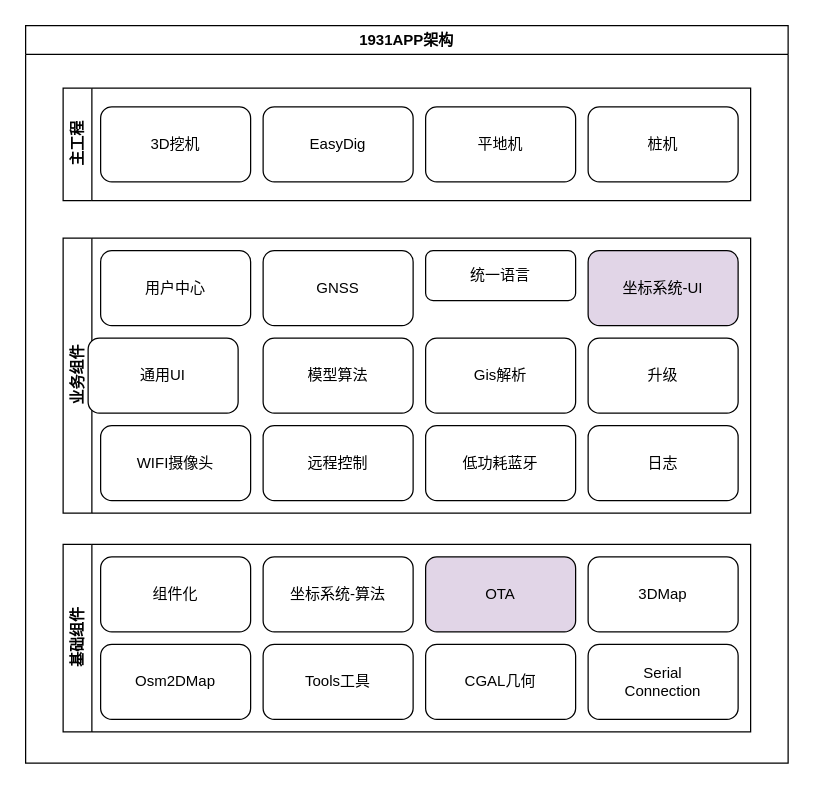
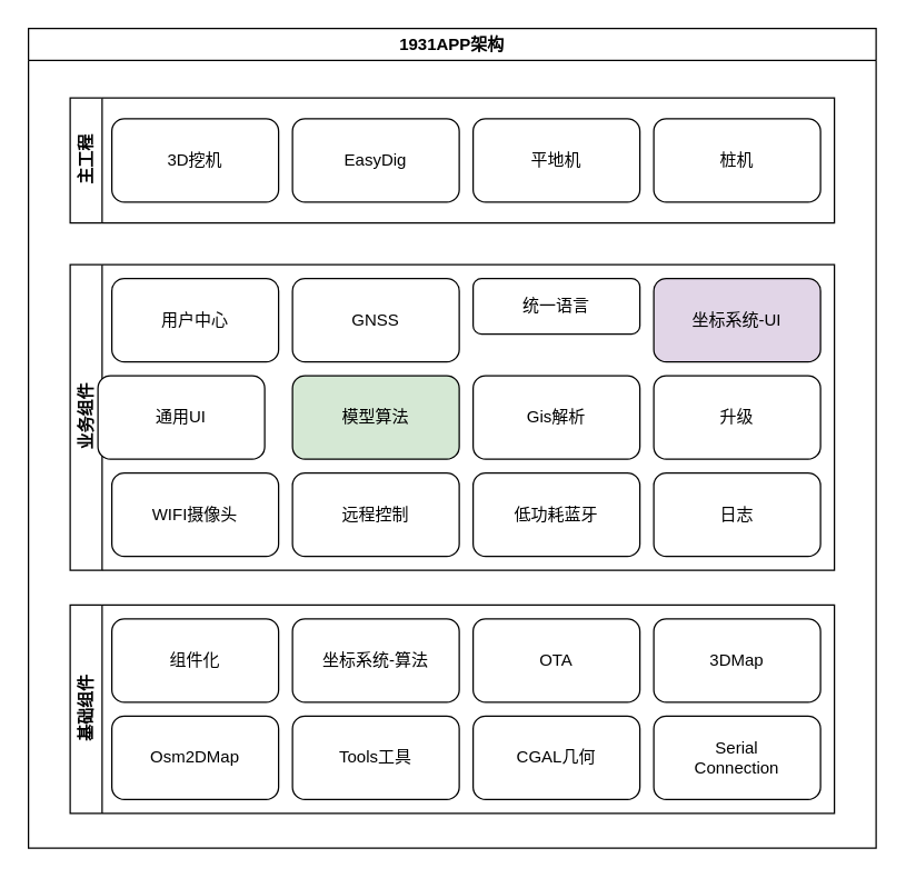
  <mxCell id="0" />
  <mxCell id="1" parent="0" />
  <mxCell id="2" value="1931APP架构" style="swimlane;whiteSpace=wrap;html=1;" vertex="1" parent="1"><mxGeometry x="20" y="20" width="610" height="590" as="geometry" /></mxCell>
  <mxCell id="3" value="主工程" style="swimlane;horizontal=0;whiteSpace=wrap;html=1;" vertex="1" parent="2"><mxGeometry x="30" y="50" width="550" height="90" as="geometry" /></mxCell>
  <mxCell id="4" value="3D挖机" style="rounded=1;whiteSpace=wrap;html=1;" vertex="1" parent="3"><mxGeometry x="30" y="15" width="120" height="60" as="geometry" /></mxCell>
  <mxCell id="5" value="EasyDig" style="rounded=1;whiteSpace=wrap;html=1;" vertex="1" parent="3"><mxGeometry x="160" y="15" width="120" height="60" as="geometry" /></mxCell>
  <mxCell id="6" value="平地机" style="rounded=1;whiteSpace=wrap;html=1;" vertex="1" parent="3"><mxGeometry x="290" y="15" width="120" height="60" as="geometry" /></mxCell>
  <mxCell id="7" value="桩机" style="rounded=1;whiteSpace=wrap;html=1;" vertex="1" parent="3"><mxGeometry x="420" y="15" width="120" height="60" as="geometry" /></mxCell>
  <mxCell id="8" value="业务组件" style="swimlane;horizontal=0;whiteSpace=wrap;html=1;" vertex="1" parent="2"><mxGeometry x="30" y="170" width="550" height="220" as="geometry" /></mxCell>
  <mxCell id="9" value="用户中心" style="rounded=1;whiteSpace=wrap;html=1;" vertex="1" parent="8"><mxGeometry x="30" y="10" width="120" height="60" as="geometry" /></mxCell>
  <mxCell id="10" value="GNSS" style="rounded=1;whiteSpace=wrap;html=1;" vertex="1" parent="8"><mxGeometry x="160" y="10" width="120" height="60" as="geometry" /></mxCell>
  <mxCell id="11" value="统一语言" style="rounded=1;whiteSpace=wrap;html=1;" vertex="1" parent="8"><mxGeometry x="290" y="10" width="120" height="40" as="geometry" /></mxCell>
  <mxCell id="12" value="坐标系统-UI" style="rounded=1;whiteSpace=wrap;html=1;fillColor=#e1d5e7;" vertex="1" parent="8"><mxGeometry x="420" y="10" width="120" height="60" as="geometry" /></mxCell>
  <mxCell id="13" value="通用UI" style="rounded=1;whiteSpace=wrap;html=1;" vertex="1" parent="8"><mxGeometry x="20" y="80" width="120" height="60" as="geometry" /></mxCell>
- <mxCell id="14" value="模型算法" style="rounded=1;whiteSpace=wrap;html=1;" vertex="1" parent="8"><mxGeometry x="160" y="80" width="120" height="60" as="geometry" /></mxCell>
+ <mxCell id="14" value="模型算法" style="rounded=1;whiteSpace=wrap;html=1;fillColor=#d5e8d4;" vertex="1" parent="8"><mxGeometry x="160" y="80" width="120" height="60" as="geometry" /></mxCell>
  <mxCell id="15" value="Gis解析" style="rounded=1;whiteSpace=wrap;html=1;" vertex="1" parent="8"><mxGeometry x="290" y="80" width="120" height="60" as="geometry" /></mxCell>
  <mxCell id="16" value="升级" style="rounded=1;whiteSpace=wrap;html=1;" vertex="1" parent="8"><mxGeometry x="420" y="80" width="120" height="60" as="geometry" /></mxCell>
  <mxCell id="17" value="WIFI摄像头" style="rounded=1;whiteSpace=wrap;html=1;" vertex="1" parent="8"><mxGeometry x="30" y="150" width="120" height="60" as="geometry" /></mxCell>
  <mxCell id="18" value="远程控制" style="rounded=1;whiteSpace=wrap;html=1;" vertex="1" parent="8"><mxGeometry x="160" y="150" width="120" height="60" as="geometry" /></mxCell>
  <mxCell id="19" value="低功耗蓝牙" style="rounded=1;whiteSpace=wrap;html=1;" vertex="1" parent="8"><mxGeometry x="290" y="150" width="120" height="60" as="geometry" /></mxCell>
  <mxCell id="20" value="日志" style="rounded=1;whiteSpace=wrap;html=1;" vertex="1" parent="8"><mxGeometry x="420" y="150" width="120" height="60" as="geometry" /></mxCell>
  <mxCell id="21" value="基础组件" style="swimlane;horizontal=0;whiteSpace=wrap;html=1;" vertex="1" parent="2"><mxGeometry x="30" y="415" width="550" height="150" as="geometry" /></mxCell>
  <mxCell id="22" value="组件化" style="rounded=1;whiteSpace=wrap;html=1;" vertex="1" parent="21"><mxGeometry x="30" y="10" width="120" height="60" as="geometry" /></mxCell>
  <mxCell id="23" value="坐标系统-算法" style="rounded=1;whiteSpace=wrap;html=1;" vertex="1" parent="21"><mxGeometry x="160" y="10" width="120" height="60" as="geometry" /></mxCell>
- <mxCell id="24" value="OTA" style="rounded=1;whiteSpace=wrap;html=1;fillColor=#e1d5e7;" vertex="1" parent="21"><mxGeometry x="290" y="10" width="120" height="60" as="geometry" /></mxCell>
+ <mxCell id="24" value="OTA" style="rounded=1;whiteSpace=wrap;html=1;" vertex="1" parent="21"><mxGeometry x="290" y="10" width="120" height="60" as="geometry" /></mxCell>
  <mxCell id="25" value="3DMap" style="rounded=1;whiteSpace=wrap;html=1;" vertex="1" parent="21"><mxGeometry x="420" y="10" width="120" height="60" as="geometry" /></mxCell>
  <mxCell id="26" value="Osm2DMap" style="rounded=1;whiteSpace=wrap;html=1;" vertex="1" parent="21"><mxGeometry x="30" y="80" width="120" height="60" as="geometry" /></mxCell>
  <mxCell id="27" value="Tools工具" style="rounded=1;whiteSpace=wrap;html=1;" vertex="1" parent="21"><mxGeometry x="160" y="80" width="120" height="60" as="geometry" /></mxCell>
  <mxCell id="28" value="CGAL几何" style="rounded=1;whiteSpace=wrap;html=1;" vertex="1" parent="21"><mxGeometry x="290" y="80" width="120" height="60" as="geometry" /></mxCell>
  <mxCell id="29" value="Serial&lt;br&gt;Connection" style="rounded=1;whiteSpace=wrap;html=1;" vertex="1" parent="21"><mxGeometry x="420" y="80" width="120" height="60" as="geometry" /></mxCell>
